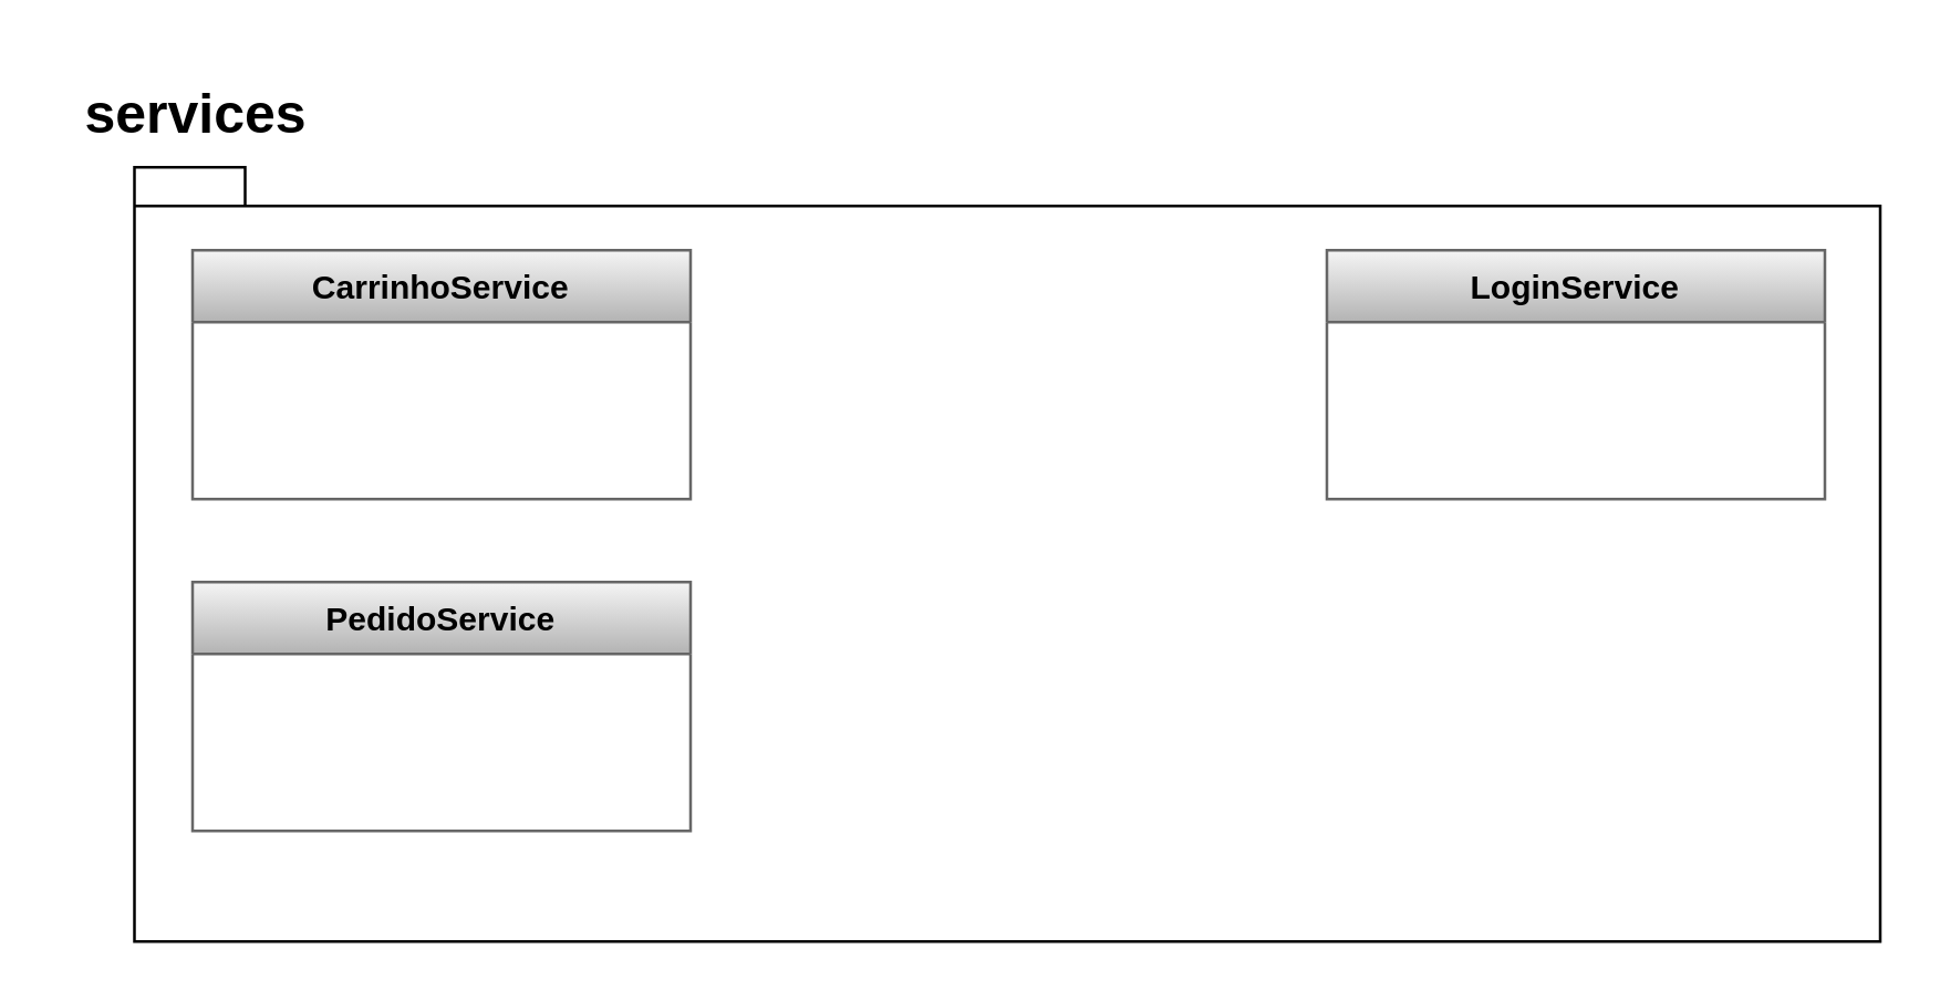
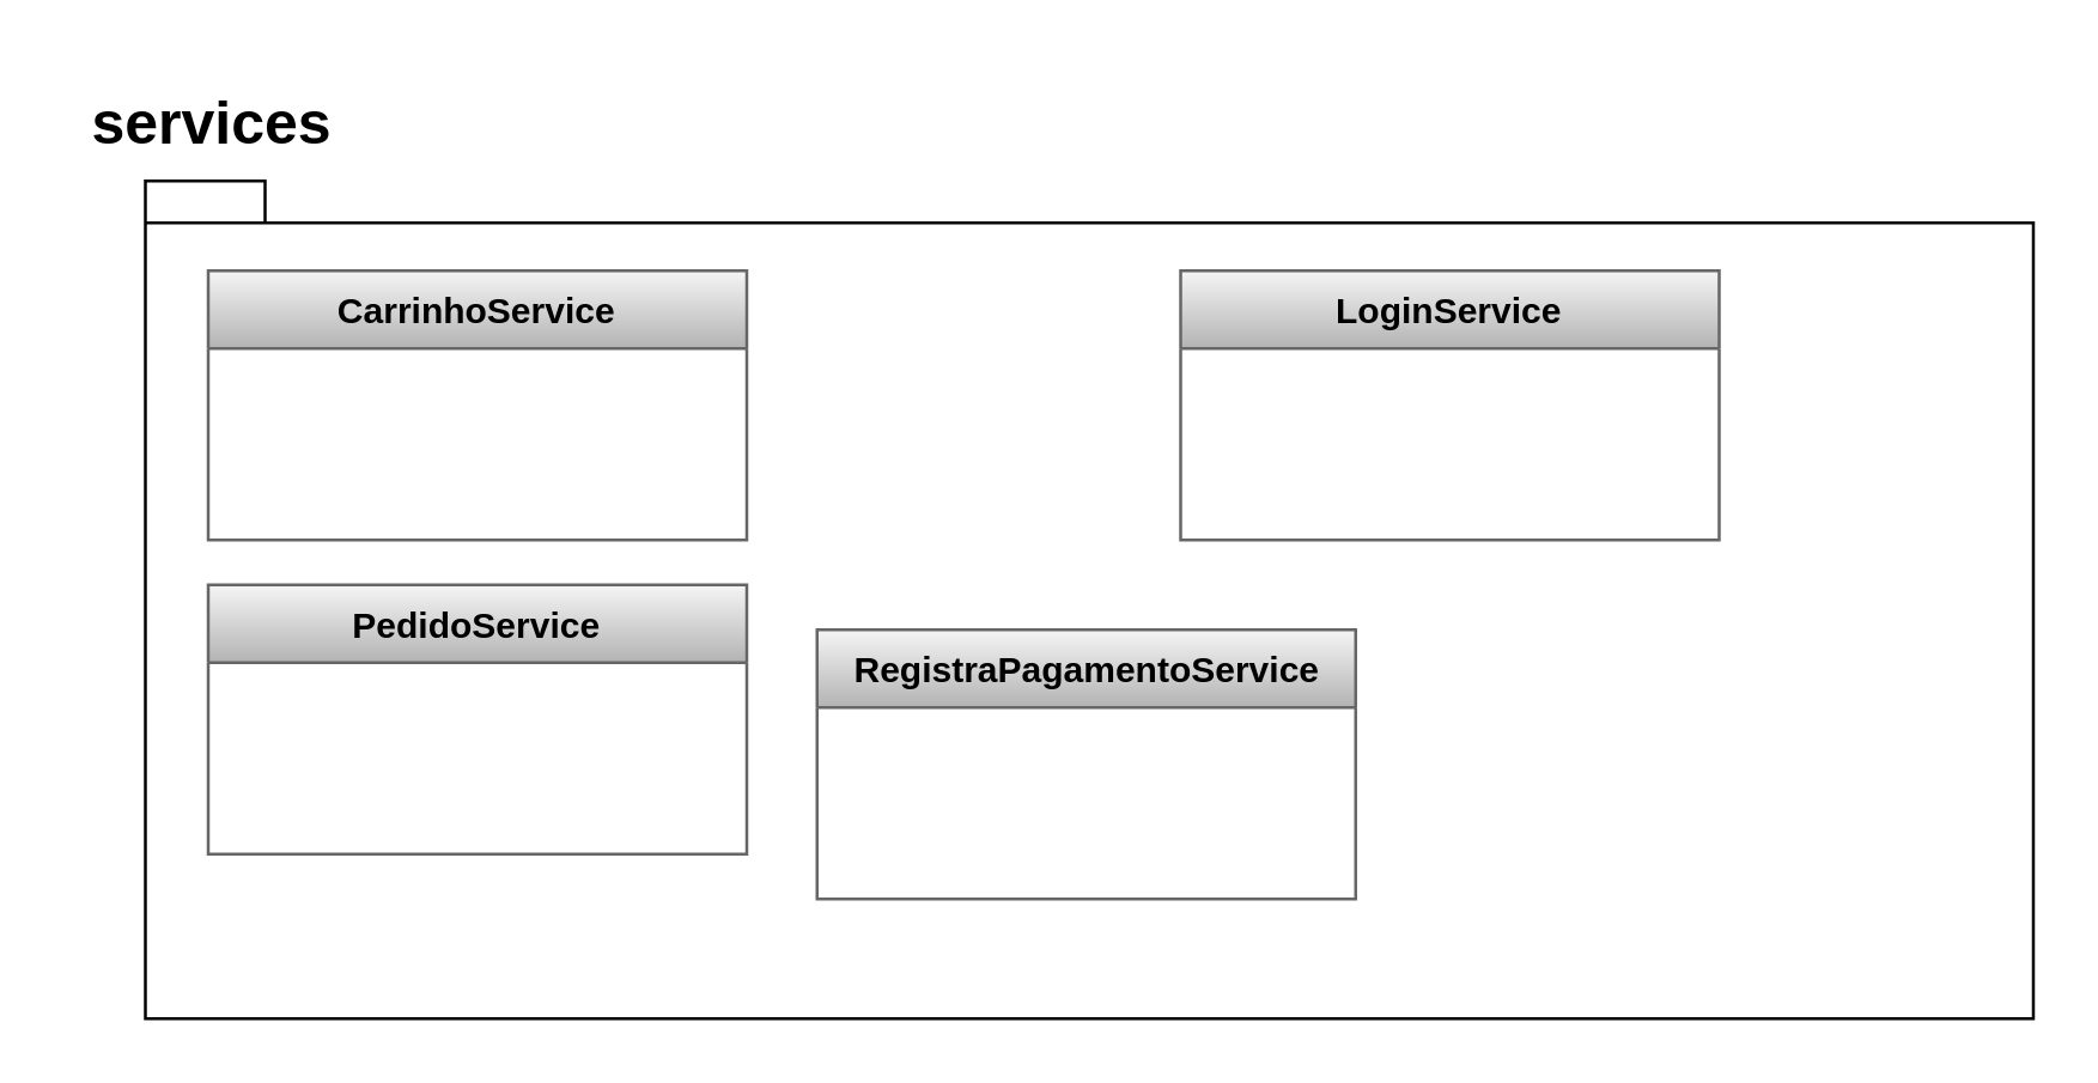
  <mxCell id="0" />
  <mxCell id="1" parent="0" />
  <mxCell id="2" value="" style="shape=folder;fontStyle=1;spacingTop=10;tabWidth=40;tabHeight=14;tabPosition=left;html=1;whiteSpace=wrap;" parent="1" vertex="1"><mxGeometry x="48" y="60" width="631" height="280" as="geometry" /></mxCell>
  <mxCell id="3" value="&lt;font style=&quot;font-size: 20px;&quot;&gt;&lt;b&gt;services&lt;/b&gt;&lt;/font&gt;" style="text;html=1;align=center;verticalAlign=middle;resizable=0;points=[];autosize=1;" parent="1" vertex="1"><mxGeometry x="20" y="20" width="100" height="40" as="geometry" /></mxCell>
  <mxCell id="4" value="CarrinhoService" style="swimlane;fontStyle=1;align=center;verticalAlign=top;childLayout=stackLayout;horizontal=1;startSize=26;horizontalStack=0;resizeParent=1;resizeParentMax=0;resizeLast=0;collapsible=1;marginBottom=0;whiteSpace=wrap;html=1;fillColor=#f5f5f5;strokeColor=#666666;gradientColor=#b3b3b3;" parent="1" vertex="1"><mxGeometry x="69" y="90" width="180" height="90" as="geometry" /></mxCell>
- <mxCell id="5" value="LoginService" style="swimlane;fontStyle=1;align=center;verticalAlign=top;childLayout=stackLayout;horizontal=1;startSize=26;horizontalStack=0;resizeParent=1;resizeParentMax=0;resizeLast=0;collapsible=1;marginBottom=0;whiteSpace=wrap;html=1;fillColor=#f5f5f5;strokeColor=#666666;gradientColor=#b3b3b3;" vertex="1" parent="1"><mxGeometry x="479" y="90" width="180" height="90" as="geometry" /></mxCell>
- <mxCell id="6" value="PedidoService" style="swimlane;fontStyle=1;align=center;verticalAlign=top;childLayout=stackLayout;horizontal=1;startSize=26;horizontalStack=0;resizeParent=1;resizeParentMax=0;resizeLast=0;collapsible=1;marginBottom=0;whiteSpace=wrap;html=1;fillColor=#f5f5f5;strokeColor=#666666;gradientColor=#b3b3b3;" vertex="1" parent="1"><mxGeometry x="69" y="210" width="180" height="90" as="geometry" /></mxCell>
+ <mxCell id="5" value="LoginService" style="swimlane;fontStyle=1;align=center;verticalAlign=top;childLayout=stackLayout;horizontal=1;startSize=26;horizontalStack=0;resizeParent=1;resizeParentMax=0;resizeLast=0;collapsible=1;marginBottom=0;whiteSpace=wrap;html=1;fillColor=#f5f5f5;strokeColor=#666666;gradientColor=#b3b3b3;" vertex="1" parent="1"><mxGeometry x="394" y="90" width="180" height="90" as="geometry" /></mxCell>
+ <mxCell id="6" value="PedidoService" style="swimlane;fontStyle=1;align=center;verticalAlign=top;childLayout=stackLayout;horizontal=1;startSize=26;horizontalStack=0;resizeParent=1;resizeParentMax=0;resizeLast=0;collapsible=1;marginBottom=0;whiteSpace=wrap;html=1;fillColor=#f5f5f5;strokeColor=#666666;gradientColor=#b3b3b3;" vertex="1" parent="1"><mxGeometry x="69" y="195" width="180" height="90" as="geometry" /></mxCell>
+ <mxCell id="7" value="RegistraPagamentoService" style="swimlane;fontStyle=1;align=center;verticalAlign=top;childLayout=stackLayout;horizontal=1;startSize=26;horizontalStack=0;resizeParent=1;resizeParentMax=0;resizeLast=0;collapsible=1;marginBottom=0;whiteSpace=wrap;html=1;fillColor=#f5f5f5;strokeColor=#666666;gradientColor=#b3b3b3;" vertex="1" parent="1"><mxGeometry x="272.5" y="210" width="180" height="90" as="geometry" /></mxCell>
